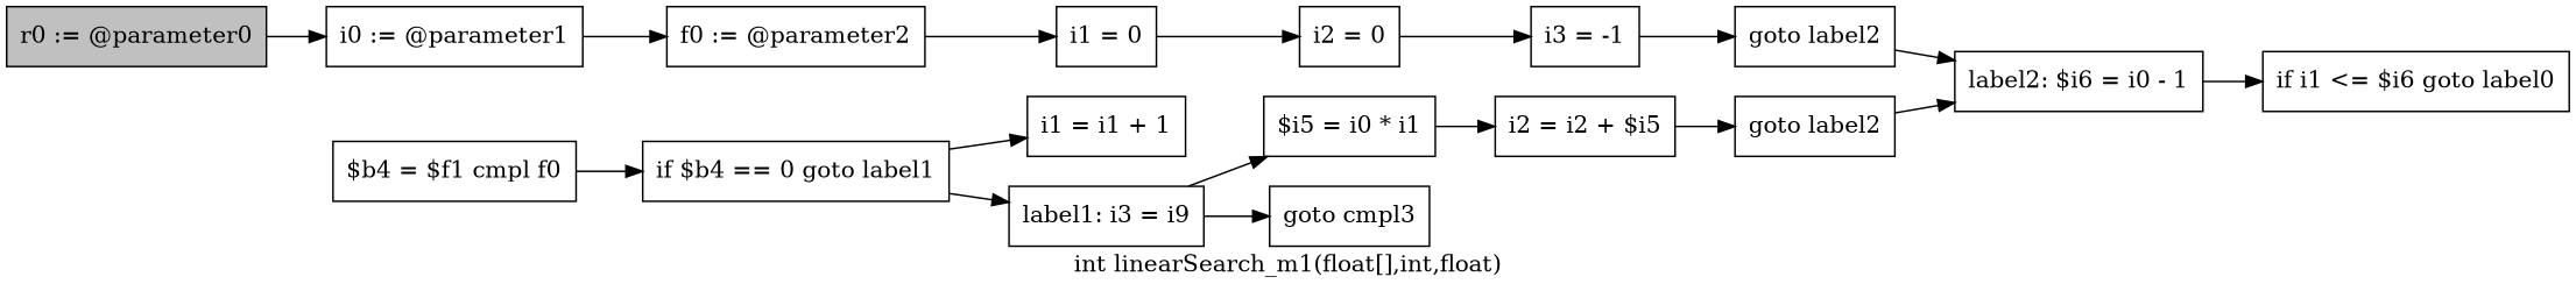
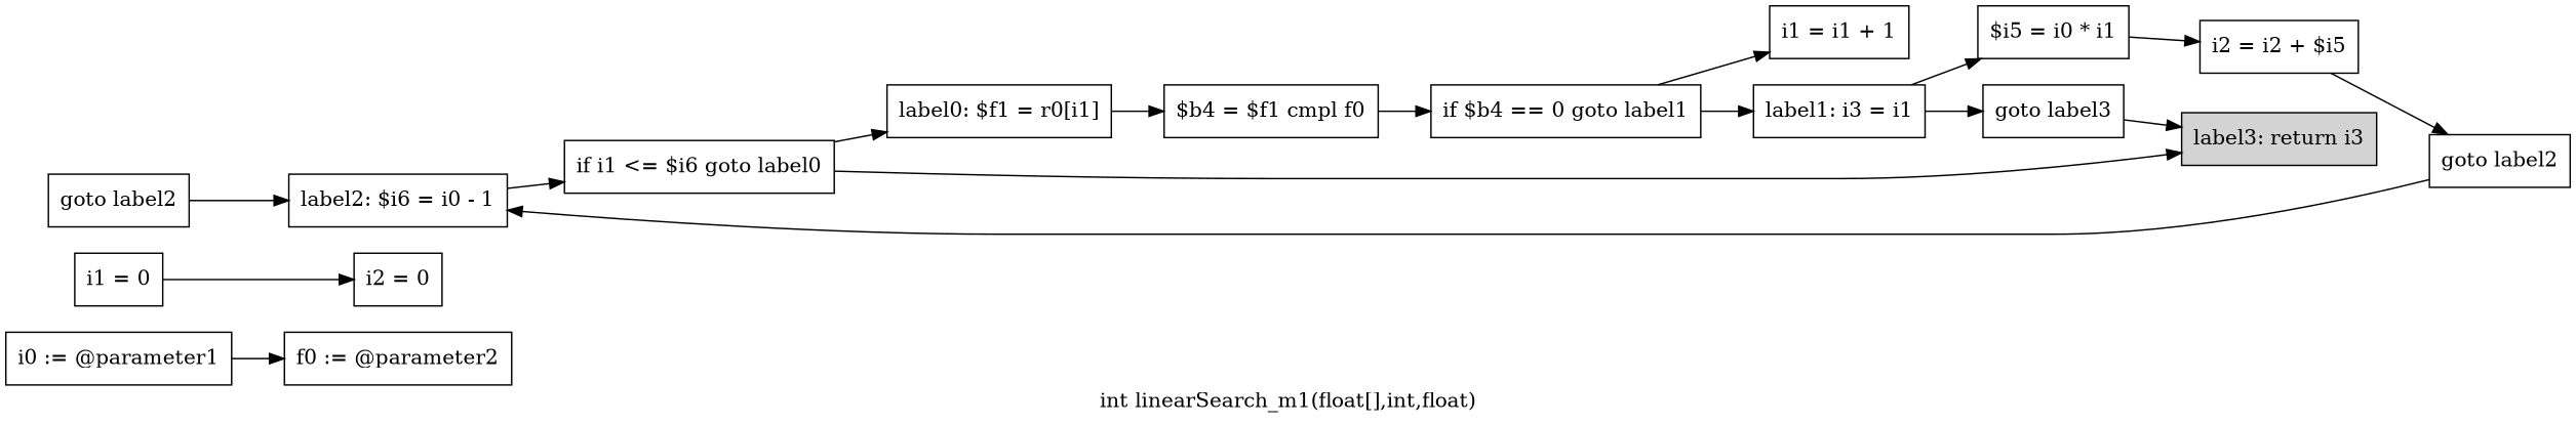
  digraph {
    label="int linearSearch_m1(float[],int,float)"
    rankdir=LR
    node [shape=box]
-   n1 [fillcolor=gray label="r0 := @parameter0" style=filled]
    n2 [label="i0 := @parameter1"]
    n3 [label="f0 := @parameter2"]
    n4 [label="i1 = 0"]
    n5 [label="i2 = 0"]
-   n6 [label="i3 = -1"]
    n7 [label="goto label2"]
    n8 [label="label2: $i6 = i0 - 1"]
    n9 [label="if i1 <= $i6 goto label0"]
+   n10 [label="label0: $f1 = r0[i1]"]
+   n11 [fillcolor=lightgray label="label3: return i3" style=filled]
    n12 [label="$b4 = $f1 cmpl f0"]
    n13 [label="if $b4 == 0 goto label1"]
    n14 [label="i1 = i1 + 1"]
-   n15 [label="label1: i3 = i9"]
+   n15 [label="label1: i3 = i1"]
    n16 [label="$i5 = i0 * i1"]
-   n17 [label="goto cmpl3"]
+   n17 [label="goto label3"]
    n18 [label="i2 = i2 + $i5"]
    n19 [label="goto label2"]
-   n1 -> n2
    n2 -> n3
-   n3 -> n4
    n4 -> n5
-   n5 -> n6
-   n6 -> n7
    n7 -> n8
    n8 -> n9
+   n9 -> n10
+   n9 -> n11
+   n10 -> n12
    n12 -> n13
    n13 -> n14
    n13 -> n15
    n15 -> n16
    n15 -> n17
    n16 -> n18
+   n17 -> n11
    n18 -> n19
    n19 -> n8
  }
